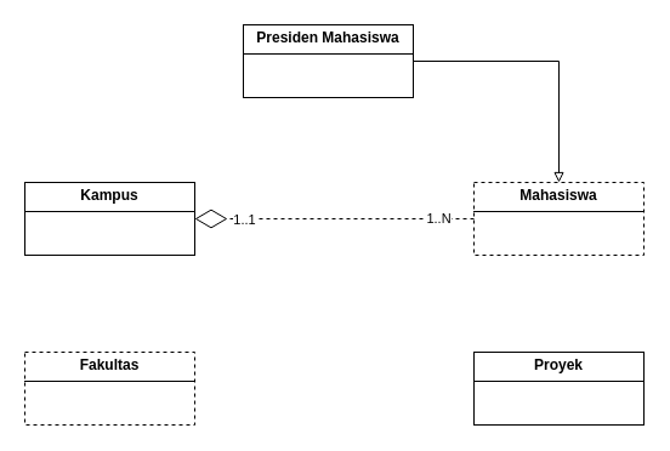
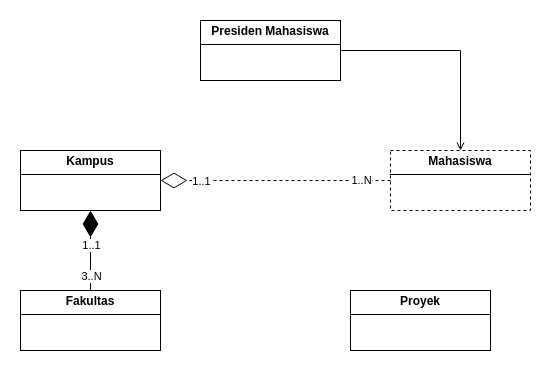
  <mxCell id="0" />
  <mxCell id="1" parent="0" />
  <mxCell id="2" value="&lt;p style=&quot;margin:0px;margin-top:4px;text-align:center;&quot;&gt;&lt;b&gt;Kampus&lt;/b&gt;&lt;/p&gt;&lt;hr size=&quot;1&quot; style=&quot;border-style:solid;&quot;&gt;&lt;div style=&quot;height:2px;&quot;&gt;&lt;/div&gt;" style="verticalAlign=top;align=left;overflow=fill;html=1;whiteSpace=wrap;" vertex="1" parent="1"><mxGeometry x="20" y="150" width="140" height="60" as="geometry" /></mxCell>
  <mxCell id="3" value="&lt;p style=&quot;margin:0px;margin-top:4px;text-align:center;&quot;&gt;&lt;b&gt;Mahasiswa&lt;/b&gt;&lt;/p&gt;&lt;hr size=&quot;1&quot; style=&quot;border-style:solid;&quot;&gt;&lt;div style=&quot;height:2px;&quot;&gt;&lt;/div&gt;" style="verticalAlign=top;align=left;overflow=fill;html=1;whiteSpace=wrap;dashed=1;" vertex="1" parent="1"><mxGeometry x="390" y="150" width="140" height="60" as="geometry" /></mxCell>
- <mxCell id="4" value="&lt;p style=&quot;margin:0px;margin-top:4px;text-align:center;&quot;&gt;&lt;b&gt;Fakultas&lt;/b&gt;&lt;/p&gt;&lt;hr size=&quot;1&quot; style=&quot;border-style:solid;&quot;&gt;&lt;div style=&quot;height:2px;&quot;&gt;&lt;/div&gt;" style="verticalAlign=top;align=left;overflow=fill;html=1;whiteSpace=wrap;dashed=1;" vertex="1" parent="1"><mxGeometry x="20" y="290" width="140" height="60" as="geometry" /></mxCell>
- <mxCell id="5" value="&lt;p style=&quot;margin:0px;margin-top:4px;text-align:center;&quot;&gt;&lt;b&gt;Proyek&lt;/b&gt;&lt;/p&gt;&lt;hr size=&quot;1&quot; style=&quot;border-style:solid;&quot;&gt;&lt;div style=&quot;height:2px;&quot;&gt;&lt;/div&gt;" style="verticalAlign=top;align=left;overflow=fill;html=1;whiteSpace=wrap;" vertex="1" parent="1"><mxGeometry x="390" y="290" width="140" height="60" as="geometry" /></mxCell>
+ <mxCell id="4" value="&lt;p style=&quot;margin:0px;margin-top:4px;text-align:center;&quot;&gt;&lt;b&gt;Fakultas&lt;/b&gt;&lt;/p&gt;&lt;hr size=&quot;1&quot; style=&quot;border-style:solid;&quot;&gt;&lt;div style=&quot;height:2px;&quot;&gt;&lt;/div&gt;" style="verticalAlign=top;align=left;overflow=fill;html=1;whiteSpace=wrap;" vertex="1" parent="1"><mxGeometry x="20" y="290" width="140" height="60" as="geometry" /></mxCell>
+ <mxCell id="5" value="&lt;p style=&quot;margin:0px;margin-top:4px;text-align:center;&quot;&gt;&lt;b&gt;Proyek&lt;/b&gt;&lt;/p&gt;&lt;hr size=&quot;1&quot; style=&quot;border-style:solid;&quot;&gt;&lt;div style=&quot;height:2px;&quot;&gt;&lt;/div&gt;" style="verticalAlign=top;align=left;overflow=fill;html=1;whiteSpace=wrap;" vertex="1" parent="1"><mxGeometry x="350" y="290" width="140" height="60" as="geometry" /></mxCell>
  <mxCell id="6" value="&lt;p style=&quot;margin:0px;margin-top:4px;text-align:center;&quot;&gt;&lt;b&gt;Presiden Mahasiswa&lt;/b&gt;&lt;/p&gt;&lt;hr size=&quot;1&quot; style=&quot;border-style:solid;&quot;&gt;&lt;div style=&quot;height:2px;&quot;&gt;&lt;/div&gt;" style="verticalAlign=top;align=left;overflow=fill;html=1;whiteSpace=wrap;" vertex="1" parent="1"><mxGeometry x="200" y="20" width="140" height="60" as="geometry" /></mxCell>
- <mxCell id="7" value="" style="endArrow=block;html=1;endFill=0;edgeStyle=elbowEdgeStyle;elbow=vertical;rounded=0;exitX=1;exitY=0.5;exitDx=0;exitDy=0;entryX=0.5;entryY=0;entryDx=0;entryDy=0;" edge="1" parent="1" source="6" target="3"><mxGeometry width="160" relative="1" as="geometry"><mxPoint x="330" y="240" as="sourcePoint" /><mxPoint x="470" y="146" as="targetPoint" /><Array as="points"><mxPoint x="450" y="50" /></Array></mxGeometry></mxCell>
+ <mxCell id="7" value="" style="endArrow=open;html=1;endFill=0;edgeStyle=elbowEdgeStyle;elbow=vertical;rounded=0;exitX=1;exitY=0.5;exitDx=0;exitDy=0;entryX=0.5;entryY=0;entryDx=0;entryDy=0;" edge="1" parent="1" source="6" target="3"><mxGeometry width="160" relative="1" as="geometry"><mxPoint x="330" y="240" as="sourcePoint" /><mxPoint x="470" y="146" as="targetPoint" /><Array as="points"><mxPoint x="450" y="50" /></Array></mxGeometry></mxCell>
+ <mxCell id="8" value="" style="endArrow=diamondThin;endFill=1;endSize=24;html=1;rounded=0;entryX=0.5;entryY=1;entryDx=0;entryDy=0;exitX=0.5;exitY=0;exitDx=0;exitDy=0;" edge="1" parent="1" source="4" target="2"><mxGeometry width="160" relative="1" as="geometry"><mxPoint x="270" y="220" as="sourcePoint" /><mxPoint x="430" y="220" as="targetPoint" /></mxGeometry></mxCell>
+ <mxCell id="9" value="1..1" style="edgeLabel;html=1;align=center;verticalAlign=middle;resizable=0;points=[];" vertex="1" connectable="0" parent="8"><mxGeometry x="0.142" relative="1" as="geometry"><mxPoint as="offset" /></mxGeometry></mxCell>
+ <mxCell id="10" value="3..N" style="edgeLabel;html=1;align=center;verticalAlign=middle;resizable=0;points=[];" vertex="1" connectable="0" parent="8"><mxGeometry x="-0.624" relative="1" as="geometry"><mxPoint as="offset" /></mxGeometry></mxCell>
  <mxCell id="11" value="" style="endArrow=diamondThin;endFill=0;endSize=24;html=1;rounded=0;entryX=1;entryY=0.5;entryDx=0;entryDy=0;exitX=0;exitY=0.5;exitDx=0;exitDy=0;dashed=1;" edge="1" parent="1" source="3" target="2"><mxGeometry width="160" relative="1" as="geometry"><mxPoint x="190" y="250" as="sourcePoint" /><mxPoint x="350" y="250" as="targetPoint" /></mxGeometry></mxCell>
  <mxCell id="12" value="1..1" style="edgeLabel;html=1;align=center;verticalAlign=middle;resizable=0;points=[];" vertex="1" connectable="0" parent="11"><mxGeometry x="0.716" y="2" relative="1" as="geometry"><mxPoint x="7" y="-2" as="offset" /></mxGeometry></mxCell>
  <mxCell id="13" value="1..N" style="edgeLabel;html=1;align=center;verticalAlign=middle;resizable=0;points=[];" vertex="1" connectable="0" parent="11"><mxGeometry x="-0.816" y="-1" relative="1" as="geometry"><mxPoint x="-9" as="offset" /></mxGeometry></mxCell>
